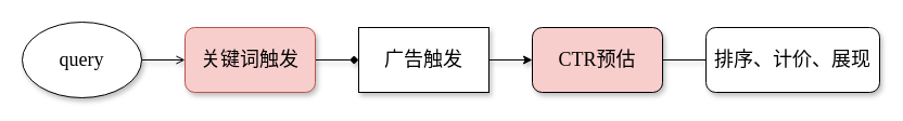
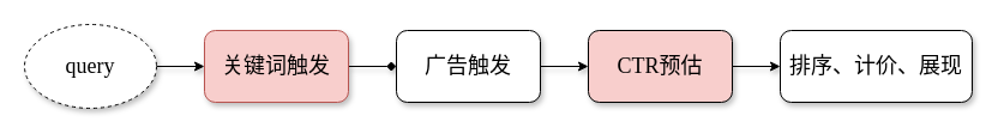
  <mxCell id="0" />
  <mxCell id="1" parent="0" />
- <mxCell id="2" value="" style="edgeStyle=orthogonalEdgeStyle;rounded=0;orthogonalLoop=1;jettySize=auto;html=1;fontSize=18;fontFamily=Times New Roman;shadow=1;endArrow=open;" edge="1" parent="1" source="3" target="5"><mxGeometry relative="1" as="geometry" /></mxCell>
- <mxCell id="3" value="query" style="ellipse;whiteSpace=wrap;html=1;fontSize=18;fontFamily=Times New Roman;shadow=1;" vertex="1" parent="1"><mxGeometry x="20" y="20" width="110" height="70" as="geometry" /></mxCell>
+ <mxCell id="2" value="" style="edgeStyle=orthogonalEdgeStyle;rounded=0;orthogonalLoop=1;jettySize=auto;html=1;fontSize=18;fontFamily=Times New Roman;shadow=1;" edge="1" parent="1" source="3" target="5"><mxGeometry relative="1" as="geometry" /></mxCell>
+ <mxCell id="3" value="query" style="ellipse;whiteSpace=wrap;html=1;fontSize=18;fontFamily=Times New Roman;shadow=1;dashed=1;" vertex="1" parent="1"><mxGeometry x="20" y="20" width="110" height="70" as="geometry" /></mxCell>
  <mxCell id="4" value="" style="edgeStyle=orthogonalEdgeStyle;rounded=0;orthogonalLoop=1;jettySize=auto;html=1;fontSize=18;fontFamily=Times New Roman;shadow=1;endArrow=diamond;" edge="1" parent="1" source="5" target="7"><mxGeometry relative="1" as="geometry" /></mxCell>
  <mxCell id="5" value="关键词触发" style="rounded=1;whiteSpace=wrap;html=1;fontSize=18;fontFamily=Times New Roman;shadow=1;fillColor=#f8cecc;strokeColor=#b85450;" vertex="1" parent="1"><mxGeometry x="170" y="25" width="120" height="60" as="geometry" /></mxCell>
  <mxCell id="6" value="" style="edgeStyle=orthogonalEdgeStyle;rounded=0;orthogonalLoop=1;jettySize=auto;html=1;fontSize=18;fontFamily=Times New Roman;shadow=1;" edge="1" parent="1" source="7" target="9"><mxGeometry relative="1" as="geometry" /></mxCell>
- <mxCell id="7" value="广告触发" style="whiteSpace=wrap;html=1;fontSize=18;fontFamily=Times New Roman;shadow=1;rounded=0;" vertex="1" parent="1"><mxGeometry x="330" y="25" width="120" height="60" as="geometry" /></mxCell>
- <mxCell id="8" value="" style="edgeStyle=orthogonalEdgeStyle;rounded=0;orthogonalLoop=1;jettySize=auto;html=1;fontSize=18;fontFamily=Times New Roman;shadow=1;endArrow=none;" edge="1" parent="1" source="9" target="10"><mxGeometry relative="1" as="geometry" /></mxCell>
+ <mxCell id="7" value="广告触发" style="rounded=1;whiteSpace=wrap;html=1;fontSize=18;fontFamily=Times New Roman;shadow=1;" vertex="1" parent="1"><mxGeometry x="330" y="25" width="120" height="60" as="geometry" /></mxCell>
+ <mxCell id="8" value="" style="edgeStyle=orthogonalEdgeStyle;rounded=0;orthogonalLoop=1;jettySize=auto;html=1;fontSize=18;fontFamily=Times New Roman;shadow=1;" edge="1" parent="1" source="9" target="10"><mxGeometry relative="1" as="geometry" /></mxCell>
  <mxCell id="9" value="CTR预估" style="rounded=1;whiteSpace=wrap;html=1;fontSize=18;fontFamily=Times New Roman;shadow=1;fillColor=#f8cecc;" vertex="1" parent="1"><mxGeometry x="490" y="25" width="120" height="60" as="geometry" /></mxCell>
  <mxCell id="10" value="排序、计价、展现" style="rounded=1;whiteSpace=wrap;html=1;fontSize=18;fontFamily=Times New Roman;shadow=1;" vertex="1" parent="1"><mxGeometry x="650" y="25" width="160" height="60" as="geometry" /></mxCell>
